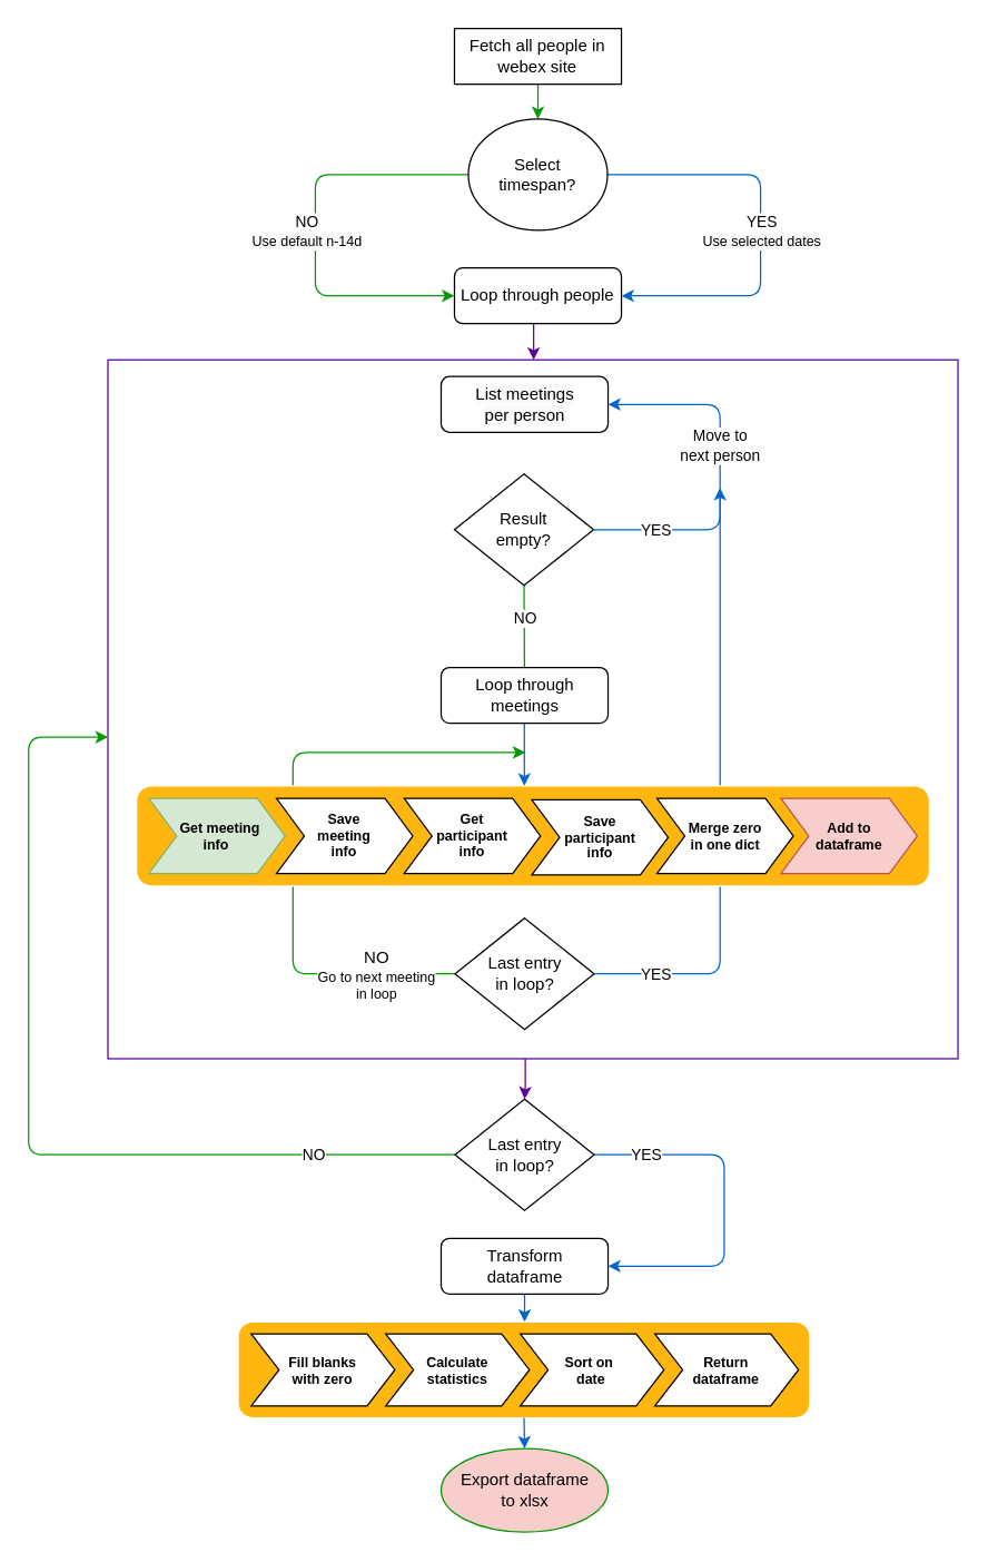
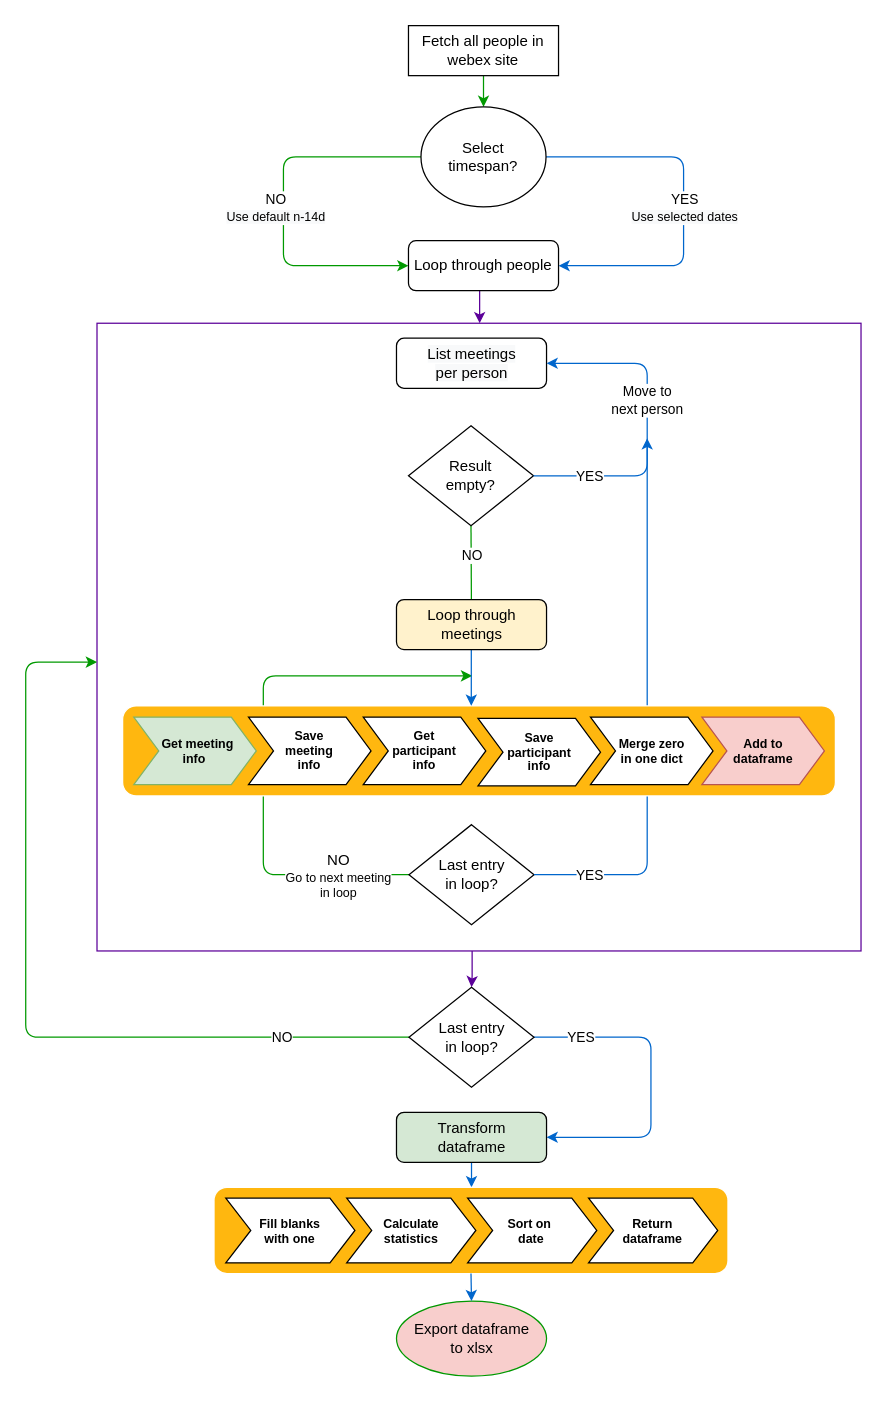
  <mxCell id="0" />
  <mxCell id="1" parent="0" />
  <mxCell id="2" style="edgeStyle=orthogonalEdgeStyle;rounded=0;orthogonalLoop=1;jettySize=auto;html=1;entryX=0.5;entryY=0;entryDx=0;entryDy=0;shadow=0;strokeColor=#5C0099;fillColor=#FFF700;" parent="1" source="3" target="16" edge="1"><mxGeometry relative="1" as="geometry"><Array as="points"><mxPoint x="377" y="780" /><mxPoint x="377" y="780" /></Array></mxGeometry></mxCell>
  <mxCell id="3" value="" style="rounded=0;whiteSpace=wrap;html=1;shadow=0;strokeColor=#5C0099;fillColor=#FFFFFF;" parent="1" vertex="1"><mxGeometry x="77" y="258" width="611" height="502" as="geometry" /></mxCell>
  <mxCell id="4" value="" style="edgeStyle=none;rounded=0;orthogonalLoop=1;jettySize=auto;html=1;strokeColor=#009900;" parent="1" source="5" target="10" edge="1"><mxGeometry relative="1" as="geometry" /></mxCell>
  <mxCell id="5" value="Fetch all people in webex site" style="whiteSpace=wrap;html=1;fontSize=12;glass=0;strokeWidth=1;shadow=0;rounded=0;" parent="1" vertex="1"><mxGeometry x="326.09" y="20" width="120" height="40" as="geometry" /></mxCell>
  <mxCell id="6" style="edgeStyle=orthogonalEdgeStyle;rounded=1;orthogonalLoop=1;jettySize=auto;html=1;exitX=0;exitY=0.5;exitDx=0;exitDy=0;shadow=0;strokeColor=#009900;fillColor=#FFF700;" parent="1" source="10" target="12" edge="1"><mxGeometry relative="1" as="geometry"><mxPoint x="316.09" y="215" as="targetPoint" /><Array as="points"><mxPoint x="226.09" y="125" /><mxPoint x="226.09" y="212" /></Array></mxGeometry></mxCell>
  <mxCell id="7" value="NO&lt;br&gt;&lt;span style=&quot;font-size: 10px ; background-color: rgb(248 , 249 , 250)&quot;&gt;Use default&lt;/span&gt;&lt;span style=&quot;font-size: 10px ; background-color: rgb(248 , 249 , 250)&quot;&gt;&amp;nbsp;n-14d&lt;/span&gt;" style="edgeLabel;html=1;align=center;verticalAlign=middle;resizable=0;points=[];" parent="6" vertex="1" connectable="0"><mxGeometry x="-0.539" y="2" relative="1" as="geometry"><mxPoint x="-49" y="38" as="offset" /></mxGeometry></mxCell>
  <mxCell id="8" style="edgeStyle=orthogonalEdgeStyle;rounded=1;orthogonalLoop=1;jettySize=auto;html=1;exitX=1;exitY=0.5;exitDx=0;exitDy=0;entryX=1;entryY=0.5;entryDx=0;entryDy=0;strokeColor=#0066CC;" parent="1" source="10" target="12" edge="1"><mxGeometry relative="1" as="geometry"><mxPoint x="436.09" y="235" as="targetPoint" /><Array as="points"><mxPoint x="546.09" y="125" /><mxPoint x="546.09" y="212" /></Array></mxGeometry></mxCell>
  <mxCell id="9" value="YES&lt;br&gt;&lt;span style=&quot;font-size: 10px ; background-color: rgb(248 , 249 , 250)&quot;&gt;Use selected dates&lt;/span&gt;" style="edgeLabel;html=1;align=center;verticalAlign=middle;resizable=0;points=[];" parent="8" vertex="1" connectable="0"><mxGeometry x="-0.484" y="2" relative="1" as="geometry"><mxPoint x="33" y="42" as="offset" /></mxGeometry></mxCell>
  <mxCell id="10" value="Select&lt;br&gt;timespan?" style="ellipse;whiteSpace=wrap;html=1;" parent="1" vertex="1"><mxGeometry x="336.09" y="85" width="100" height="80" as="geometry" /></mxCell>
  <mxCell id="11" style="edgeStyle=orthogonalEdgeStyle;rounded=0;orthogonalLoop=1;jettySize=auto;html=1;entryX=0.5;entryY=0;entryDx=0;entryDy=0;shadow=0;strokeColor=#5C0099;fillColor=#FFF700;" parent="1" edge="1"><mxGeometry relative="1" as="geometry"><mxPoint x="383.005" y="232" as="sourcePoint" /><mxPoint x="383" y="258" as="targetPoint" /><Array as="points"><mxPoint x="383.5" y="232" /></Array></mxGeometry></mxCell>
  <mxCell id="12" value="Loop through people" style="rounded=1;whiteSpace=wrap;html=1;fontSize=12;glass=0;strokeWidth=1;shadow=0;" parent="1" vertex="1"><mxGeometry x="326.09" y="192" width="120" height="40" as="geometry" /></mxCell>
  <mxCell id="13" style="edgeStyle=orthogonalEdgeStyle;rounded=1;orthogonalLoop=1;jettySize=auto;html=1;exitX=0;exitY=0.5;exitDx=0;exitDy=0;shadow=0;strokeColor=#009900;fillColor=#FFF700;" parent="1" source="16" target="3" edge="1"><mxGeometry relative="1" as="geometry"><mxPoint x="20" y="510" as="targetPoint" /><Array as="points"><mxPoint x="20" y="829" /><mxPoint x="20" y="529" /></Array></mxGeometry></mxCell>
  <mxCell id="14" value="NO" style="edgeLabel;html=1;align=center;verticalAlign=middle;resizable=0;points=[];" parent="13" vertex="1" connectable="0"><mxGeometry x="-0.692" y="-1" relative="1" as="geometry"><mxPoint as="offset" /></mxGeometry></mxCell>
  <mxCell id="15" value="YES" style="edgeStyle=orthogonalEdgeStyle;rounded=1;orthogonalLoop=1;jettySize=auto;html=1;shadow=0;strokeColor=#0066CC;fillColor=#FFF700;exitX=0.935;exitY=0.5;exitDx=0;exitDy=0;exitPerimeter=0;entryX=1;entryY=0.5;entryDx=0;entryDy=0;" parent="1" source="16" target="27" edge="1"><mxGeometry x="-0.67" relative="1" as="geometry"><mxPoint x="430" y="829" as="sourcePoint" /><mxPoint x="520" y="907" as="targetPoint" /><Array as="points"><mxPoint x="520" y="829" /><mxPoint x="520" y="909" /></Array><mxPoint x="1" as="offset" /></mxGeometry></mxCell>
  <mxCell id="16" value="Last entry&lt;br&gt;in loop?" style="rhombus;whiteSpace=wrap;html=1;" parent="1" vertex="1"><mxGeometry x="326.5" y="789" width="100" height="80" as="geometry" /></mxCell>
  <mxCell id="17" value="&lt;meta charset=&quot;utf-8&quot;&gt;&lt;span style=&quot;color: rgb(0, 0, 0); font-family: helvetica; font-size: 12px; font-style: normal; font-weight: 400; letter-spacing: normal; text-align: center; text-indent: 0px; text-transform: none; word-spacing: 0px; background-color: rgb(248, 249, 250); display: inline; float: none;&quot;&gt;List meetings&lt;/span&gt;&lt;br style=&quot;color: rgb(0, 0, 0); font-family: helvetica; font-size: 12px; font-style: normal; font-weight: 400; letter-spacing: normal; text-align: center; text-indent: 0px; text-transform: none; word-spacing: 0px; background-color: rgb(248, 249, 250);&quot;&gt;&lt;span style=&quot;color: rgb(0, 0, 0); font-family: helvetica; font-size: 12px; font-style: normal; font-weight: 400; letter-spacing: normal; text-align: center; text-indent: 0px; text-transform: none; word-spacing: 0px; background-color: rgb(248, 249, 250); display: inline; float: none;&quot;&gt;per person&lt;/span&gt;" style="rounded=1;whiteSpace=wrap;html=1;fontSize=12;glass=0;strokeWidth=1;shadow=0;" parent="1" vertex="1"><mxGeometry x="316.5" y="270" width="120" height="40" as="geometry" /></mxCell>
  <mxCell id="18" style="edgeStyle=none;rounded=0;orthogonalLoop=1;jettySize=auto;html=1;exitX=0.5;exitY=1;exitDx=0;exitDy=0;strokeColor=#009900;" parent="1" source="20" edge="1"><mxGeometry x="106.5" y="293" as="geometry"><mxPoint x="376.5" y="493" as="targetPoint" /></mxGeometry></mxCell>
  <mxCell id="19" value="NO" style="edgeLabel;html=1;align=center;verticalAlign=middle;resizable=0;points=[];strokeColor=#009900;" parent="18" vertex="1" connectable="0"><mxGeometry x="-0.632" y="5" relative="1" as="geometry"><mxPoint x="-5" y="11" as="offset" /></mxGeometry></mxCell>
  <mxCell id="20" value="Result &lt;br&gt;empty?" style="rhombus;whiteSpace=wrap;html=1;" parent="1" vertex="1"><mxGeometry x="326.09" y="340" width="100" height="80" as="geometry" /></mxCell>
  <mxCell id="21" style="edgeStyle=none;rounded=0;orthogonalLoop=1;jettySize=auto;html=1;entryX=0;entryY=0.5;entryDx=0;entryDy=0;" parent="1" source="20" target="20" edge="1"><mxGeometry x="106.5" y="293" as="geometry" /></mxCell>
  <mxCell id="22" style="edgeStyle=orthogonalEdgeStyle;rounded=1;orthogonalLoop=1;jettySize=auto;html=1;exitX=0;exitY=0.5;exitDx=0;exitDy=0;shadow=0;strokeColor=#009900;fillColor=#FFF700;" parent="1" source="24" edge="1"><mxGeometry x="106.5" y="293" as="geometry"><mxPoint x="377" y="540" as="targetPoint" /><Array as="points"><mxPoint x="210" y="699" /><mxPoint x="210" y="540" /><mxPoint x="360" y="540" /></Array></mxGeometry></mxCell>
  <mxCell id="23" value="&lt;h5&gt;&lt;font style=&quot;font-weight: normal&quot;&gt;&lt;font style=&quot;font-size: 12px&quot;&gt;NO&lt;/font&gt;&lt;br&gt;&lt;font style=&quot;font-size: 10px&quot;&gt;Go to next meeting&lt;br&gt; in loop&lt;/font&gt;&lt;/font&gt;&lt;/h5&gt;" style="edgeLabel;html=1;align=center;verticalAlign=middle;resizable=0;points=[];" parent="22" vertex="1" connectable="0"><mxGeometry x="-0.718" y="1" relative="1" as="geometry"><mxPoint x="5" y="-1" as="offset" /></mxGeometry></mxCell>
  <mxCell id="24" value="Last entry&lt;br&gt;in loop?" style="rhombus;whiteSpace=wrap;html=1;" parent="1" vertex="1"><mxGeometry x="326.5" y="659" width="100" height="80" as="geometry" /></mxCell>
  <mxCell id="25" value="Move to &lt;br&gt;next person" style="edgeStyle=orthogonalEdgeStyle;rounded=1;orthogonalLoop=1;jettySize=auto;html=1;fillColor=#FFF700;strokeColor=#0066CC;shadow=0;exitX=1;exitY=0.5;exitDx=0;exitDy=0;" parent="1" source="20" edge="1"><mxGeometry as="geometry"><mxPoint x="426.5" y="403" as="sourcePoint" /><mxPoint x="436.5" y="290" as="targetPoint" /><Array as="points"><mxPoint x="517" y="380" /><mxPoint x="517" y="290" /></Array><mxPoint x="86" y="-15" as="offset" /></mxGeometry></mxCell>
  <mxCell id="26" style="edgeStyle=orthogonalEdgeStyle;rounded=0;orthogonalLoop=1;jettySize=auto;html=1;entryX=0.5;entryY=0;entryDx=0;entryDy=0;shadow=0;strokeColor=#0066CC;fillColor=#FFF700;" parent="1" source="27" target="32" edge="1"><mxGeometry relative="1" as="geometry" /></mxCell>
- <mxCell id="27" value="&lt;font face=&quot;helvetica&quot;&gt;Transform &lt;br&gt;dataframe&lt;/font&gt;" style="rounded=1;whiteSpace=wrap;html=1;fontSize=12;glass=0;strokeWidth=1;shadow=0;" parent="1" vertex="1"><mxGeometry x="316.5" y="889" width="120" height="40" as="geometry" /></mxCell>
+ <mxCell id="27" value="&lt;font face=&quot;helvetica&quot;&gt;Transform &lt;br&gt;dataframe&lt;/font&gt;" style="rounded=1;whiteSpace=wrap;html=1;fontSize=12;glass=0;strokeWidth=1;shadow=0;fillColor=#d5e8d4;" parent="1" vertex="1"><mxGeometry x="316.5" y="889" width="120" height="40" as="geometry" /></mxCell>
  <mxCell id="28" style="edgeStyle=orthogonalEdgeStyle;rounded=1;orthogonalLoop=1;jettySize=auto;html=1;exitX=1;exitY=0.5;exitDx=0;exitDy=0;fillColor=#FFF700;strokeColor=#0066CC;" parent="1" source="24" edge="1"><mxGeometry x="106.5" y="293" as="geometry"><mxPoint x="517" y="350" as="targetPoint" /><Array as="points"><mxPoint x="517" y="699" /></Array><mxPoint x="426.5" y="743" as="sourcePoint" /></mxGeometry></mxCell>
  <mxCell id="29" value="YES" style="edgeLabel;html=1;align=center;verticalAlign=middle;resizable=0;points=[];" parent="28" vertex="1" connectable="0"><mxGeometry x="-0.741" y="2" relative="1" as="geometry"><mxPoint x="-13" y="2" as="offset" /></mxGeometry></mxCell>
  <mxCell id="30" value="YES" style="edgeLabel;html=1;align=center;verticalAlign=middle;resizable=0;points=[];" parent="28" vertex="1" connectable="0"><mxGeometry relative="1" as="geometry"><mxPoint x="-47" y="-189" as="offset" /></mxGeometry></mxCell>
  <mxCell id="31" value="" style="group" parent="1" vertex="1" connectable="0"><mxGeometry x="170.59" y="949" width="411" height="69" as="geometry" /></mxCell>
  <mxCell id="32" value="" style="rounded=1;whiteSpace=wrap;html=1;shadow=0;strokeColor=#FFFFFF;fillColor=#FFB70F;" parent="31" vertex="1"><mxGeometry width="411" height="69" as="geometry" /></mxCell>
- <mxCell id="33" value="&lt;h5&gt;Fill blanks&lt;br&gt;with zero&lt;/h5&gt;" style="shape=step;perimeter=stepPerimeter;whiteSpace=wrap;html=1;fixedSize=1;shadow=0;strokeColor=#000000;fillColor=#FFFFFF;" parent="31" vertex="1"><mxGeometry x="9.389" y="8.625" width="103.282" height="51.75" as="geometry" /></mxCell>
+ <mxCell id="33" value="&lt;h5&gt;Fill blanks&lt;br&gt;with one&lt;/h5&gt;" style="shape=step;perimeter=stepPerimeter;whiteSpace=wrap;html=1;fixedSize=1;shadow=0;strokeColor=#000000;fillColor=#FFFFFF;" parent="31" vertex="1"><mxGeometry x="9.389" y="8.625" width="103.282" height="51.75" as="geometry" /></mxCell>
  <mxCell id="34" value="&lt;h5&gt;Sort on&amp;nbsp;&lt;br&gt;date&lt;/h5&gt;" style="shape=step;perimeter=stepPerimeter;whiteSpace=wrap;html=1;fixedSize=1;shadow=0;strokeColor=#000000;fillColor=#FFFFFF;" parent="31" vertex="1"><mxGeometry x="202.808" y="8.625" width="103.282" height="51.75" as="geometry" /></mxCell>
  <mxCell id="35" value="&lt;h5&gt;Calculate&lt;br&gt; statistics&lt;/h5&gt;" style="shape=step;perimeter=stepPerimeter;whiteSpace=wrap;html=1;fixedSize=1;shadow=0;strokeColor=#000000;fillColor=#FFFFFF;" parent="31" vertex="1"><mxGeometry x="106.099" y="8.625" width="103.282" height="51.75" as="geometry" /></mxCell>
  <mxCell id="36" value="&lt;h5&gt;Return&lt;br&gt; dataframe&lt;/h5&gt;" style="shape=step;perimeter=stepPerimeter;whiteSpace=wrap;html=1;fixedSize=1;shadow=0;strokeColor=#000000;fillColor=#FFFFFF;" parent="31" vertex="1"><mxGeometry x="299.517" y="8.625" width="103.282" height="51.75" as="geometry" /></mxCell>
  <mxCell id="37" value="" style="rounded=1;whiteSpace=wrap;html=1;shadow=0;strokeColor=#FFFFFF;fillColor=#FFB70F;" parent="1" vertex="1"><mxGeometry x="97.5" y="564" width="570" height="72" as="geometry" /></mxCell>
  <mxCell id="38" value="&lt;h5&gt;&amp;nbsp; Get meeting&lt;br&gt;info&lt;/h5&gt;" style="shape=step;perimeter=stepPerimeter;whiteSpace=wrap;html=1;fixedSize=1;shadow=0;strokeColor=#82b366;fillColor=#d5e8d4;" parent="1" vertex="1"><mxGeometry x="106.408" y="573" width="97.993" height="54.0" as="geometry" /></mxCell>
  <mxCell id="39" value="&lt;h5&gt;Get &lt;br&gt;participant &lt;br&gt;info&lt;/h5&gt;" style="shape=step;perimeter=stepPerimeter;whiteSpace=wrap;html=1;fixedSize=1;shadow=0;strokeColor=#000000;fillColor=#FFFFFF;" parent="1" vertex="1"><mxGeometry x="289.922" y="573" width="97.993" height="54.0" as="geometry" /></mxCell>
  <mxCell id="40" value="&lt;h5&gt;Save &lt;br&gt;meeting&lt;br&gt;info&lt;/h5&gt;" style="shape=step;perimeter=stepPerimeter;whiteSpace=wrap;html=1;fixedSize=1;shadow=0;strokeColor=#000000;fillColor=#FFFFFF;" parent="1" vertex="1"><mxGeometry x="198.165" y="573" width="97.993" height="54.0" as="geometry" /></mxCell>
  <mxCell id="41" value="&lt;h5&gt;Save &lt;br&gt;participant &lt;br&gt;info&lt;/h5&gt;" style="shape=step;perimeter=stepPerimeter;whiteSpace=wrap;html=1;fixedSize=1;shadow=0;strokeColor=#000000;fillColor=#FFFFFF;" parent="1" vertex="1"><mxGeometry x="381.679" y="574" width="97.993" height="54.0" as="geometry" /></mxCell>
  <mxCell id="42" value="&lt;h5&gt;Merge zero&lt;br&gt;in one dict&lt;/h5&gt;" style="shape=step;perimeter=stepPerimeter;whiteSpace=wrap;html=1;fixedSize=1;shadow=0;strokeColor=#000000;fillColor=#FFFFFF;" parent="1" vertex="1"><mxGeometry x="471.654" y="573" width="97.993" height="54.0" as="geometry" /></mxCell>
  <mxCell id="43" value="&lt;h5&gt;Add to&lt;br&gt;dataframe&lt;/h5&gt;" style="shape=step;perimeter=stepPerimeter;whiteSpace=wrap;html=1;fixedSize=1;shadow=0;strokeColor=#b85450;fillColor=#f8cecc;" parent="1" vertex="1"><mxGeometry x="560.738" y="573" width="97.993" height="54.0" as="geometry" /></mxCell>
  <mxCell id="44" style="edgeStyle=orthogonalEdgeStyle;rounded=0;orthogonalLoop=1;jettySize=auto;html=1;entryX=0.5;entryY=0;entryDx=0;entryDy=0;shadow=0;strokeColor=#0066CC;fillColor=#FFF700;" parent="1" edge="1"><mxGeometry relative="1" as="geometry"><mxPoint x="376.33" y="519" as="sourcePoint" /><mxPoint x="376.33" y="564" as="targetPoint" /><Array as="points"><mxPoint x="376.83" y="519" /></Array></mxGeometry></mxCell>
- <mxCell id="45" value="&lt;font face=&quot;helvetica&quot;&gt;Loop through meetings&lt;/font&gt;" style="rounded=1;whiteSpace=wrap;html=1;fontSize=12;glass=0;strokeWidth=1;shadow=0;" parent="1" vertex="1"><mxGeometry x="316.5" y="479" width="120" height="40" as="geometry" /></mxCell>
+ <mxCell id="45" value="&lt;font face=&quot;helvetica&quot;&gt;Loop through meetings&lt;/font&gt;" style="rounded=1;whiteSpace=wrap;html=1;fontSize=12;glass=0;strokeWidth=1;shadow=0;fillColor=#fff2cc;" parent="1" vertex="1"><mxGeometry x="316.5" y="479" width="120" height="40" as="geometry" /></mxCell>
  <mxCell id="46" value="Export dataframe &lt;br&gt;to xlsx" style="ellipse;whiteSpace=wrap;html=1;shadow=0;strokeColor=#009900;fillColor=#f8cecc;" parent="1" vertex="1"><mxGeometry x="316.5" y="1040" width="120" height="60" as="geometry" /></mxCell>
  <mxCell id="47" style="edgeStyle=orthogonalEdgeStyle;rounded=0;orthogonalLoop=1;jettySize=auto;html=1;exitX=0.5;exitY=1;exitDx=0;exitDy=0;entryX=0.5;entryY=0;entryDx=0;entryDy=0;shadow=0;strokeColor=#0066CC;fillColor=#FFF700;" parent="1" source="32" target="46" edge="1"><mxGeometry relative="1" as="geometry" /></mxCell>
